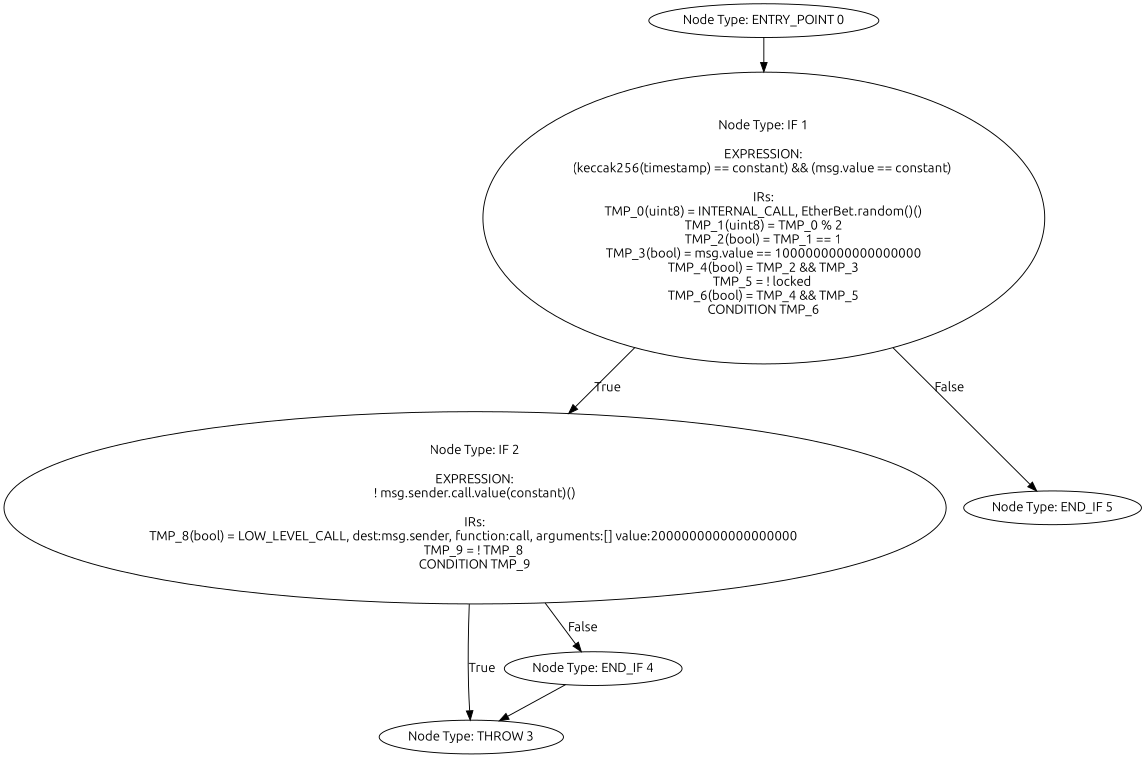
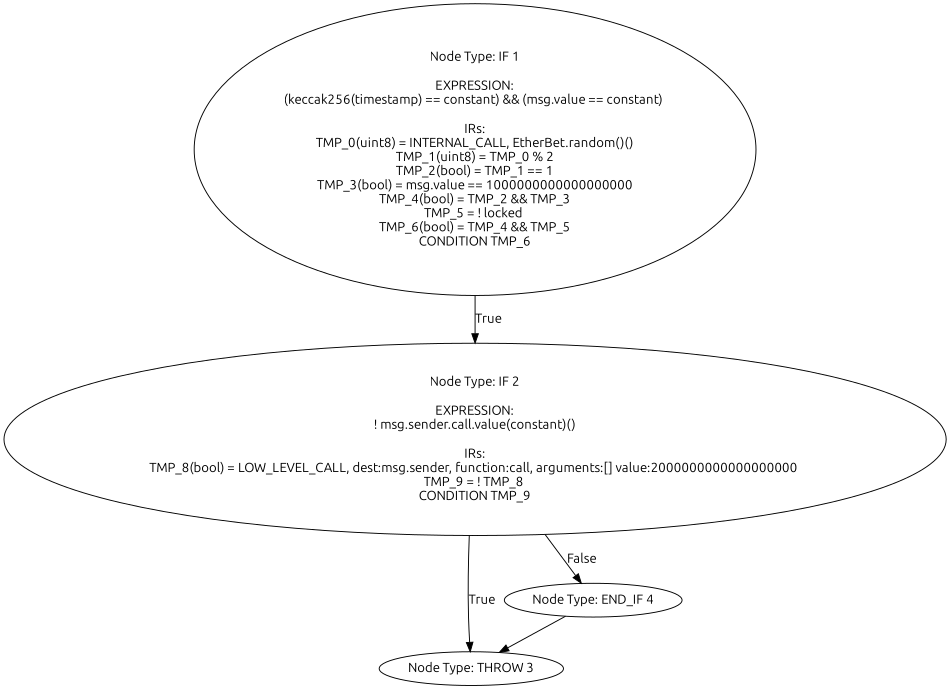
  digraph {
    fontname=Ubuntu
    node [fontname=Ubuntu]
    edge [fontname=Ubuntu]
-   n1 [label="Node Type: ENTRY_POINT 0\n"]
    n2 [label="Node Type: IF 1\n\nEXPRESSION:\n(keccak256(timestamp) == constant) && (msg.value == constant) \n\nIRs:\nTMP_0(uint8) = INTERNAL_CALL, EtherBet.random()()\nTMP_1(uint8) = TMP_0 % 2\nTMP_2(bool) = TMP_1 == 1\nTMP_3(bool) = msg.value == 1000000000000000000\nTMP_4(bool) = TMP_2 && TMP_3\nTMP_5 = ! locked \nTMP_6(bool) = TMP_4 && TMP_5\nCONDITION TMP_6"]
    n3 [label="Node Type: IF 2\n\nEXPRESSION:\n! msg.sender.call.value(constant)()\n\nIRs:\nTMP_8(bool) = LOW_LEVEL_CALL, dest:msg.sender, function:call, arguments:[] value:2000000000000000000 \nTMP_9 = ! TMP_8 \nCONDITION TMP_9"]
-   n4 [label="Node Type: END_IF 5\n"]
    n5 [label="Node Type: THROW 3\n"]
    n6 [label="Node Type: END_IF 4\n"]
-   n1 -> n2
    n2 -> n3 [label=True]
-   n2 -> n4 [label=False]
    n3 -> n5 [label=True]
    n3 -> n6 [label=False]
    n6 -> n5
  }
